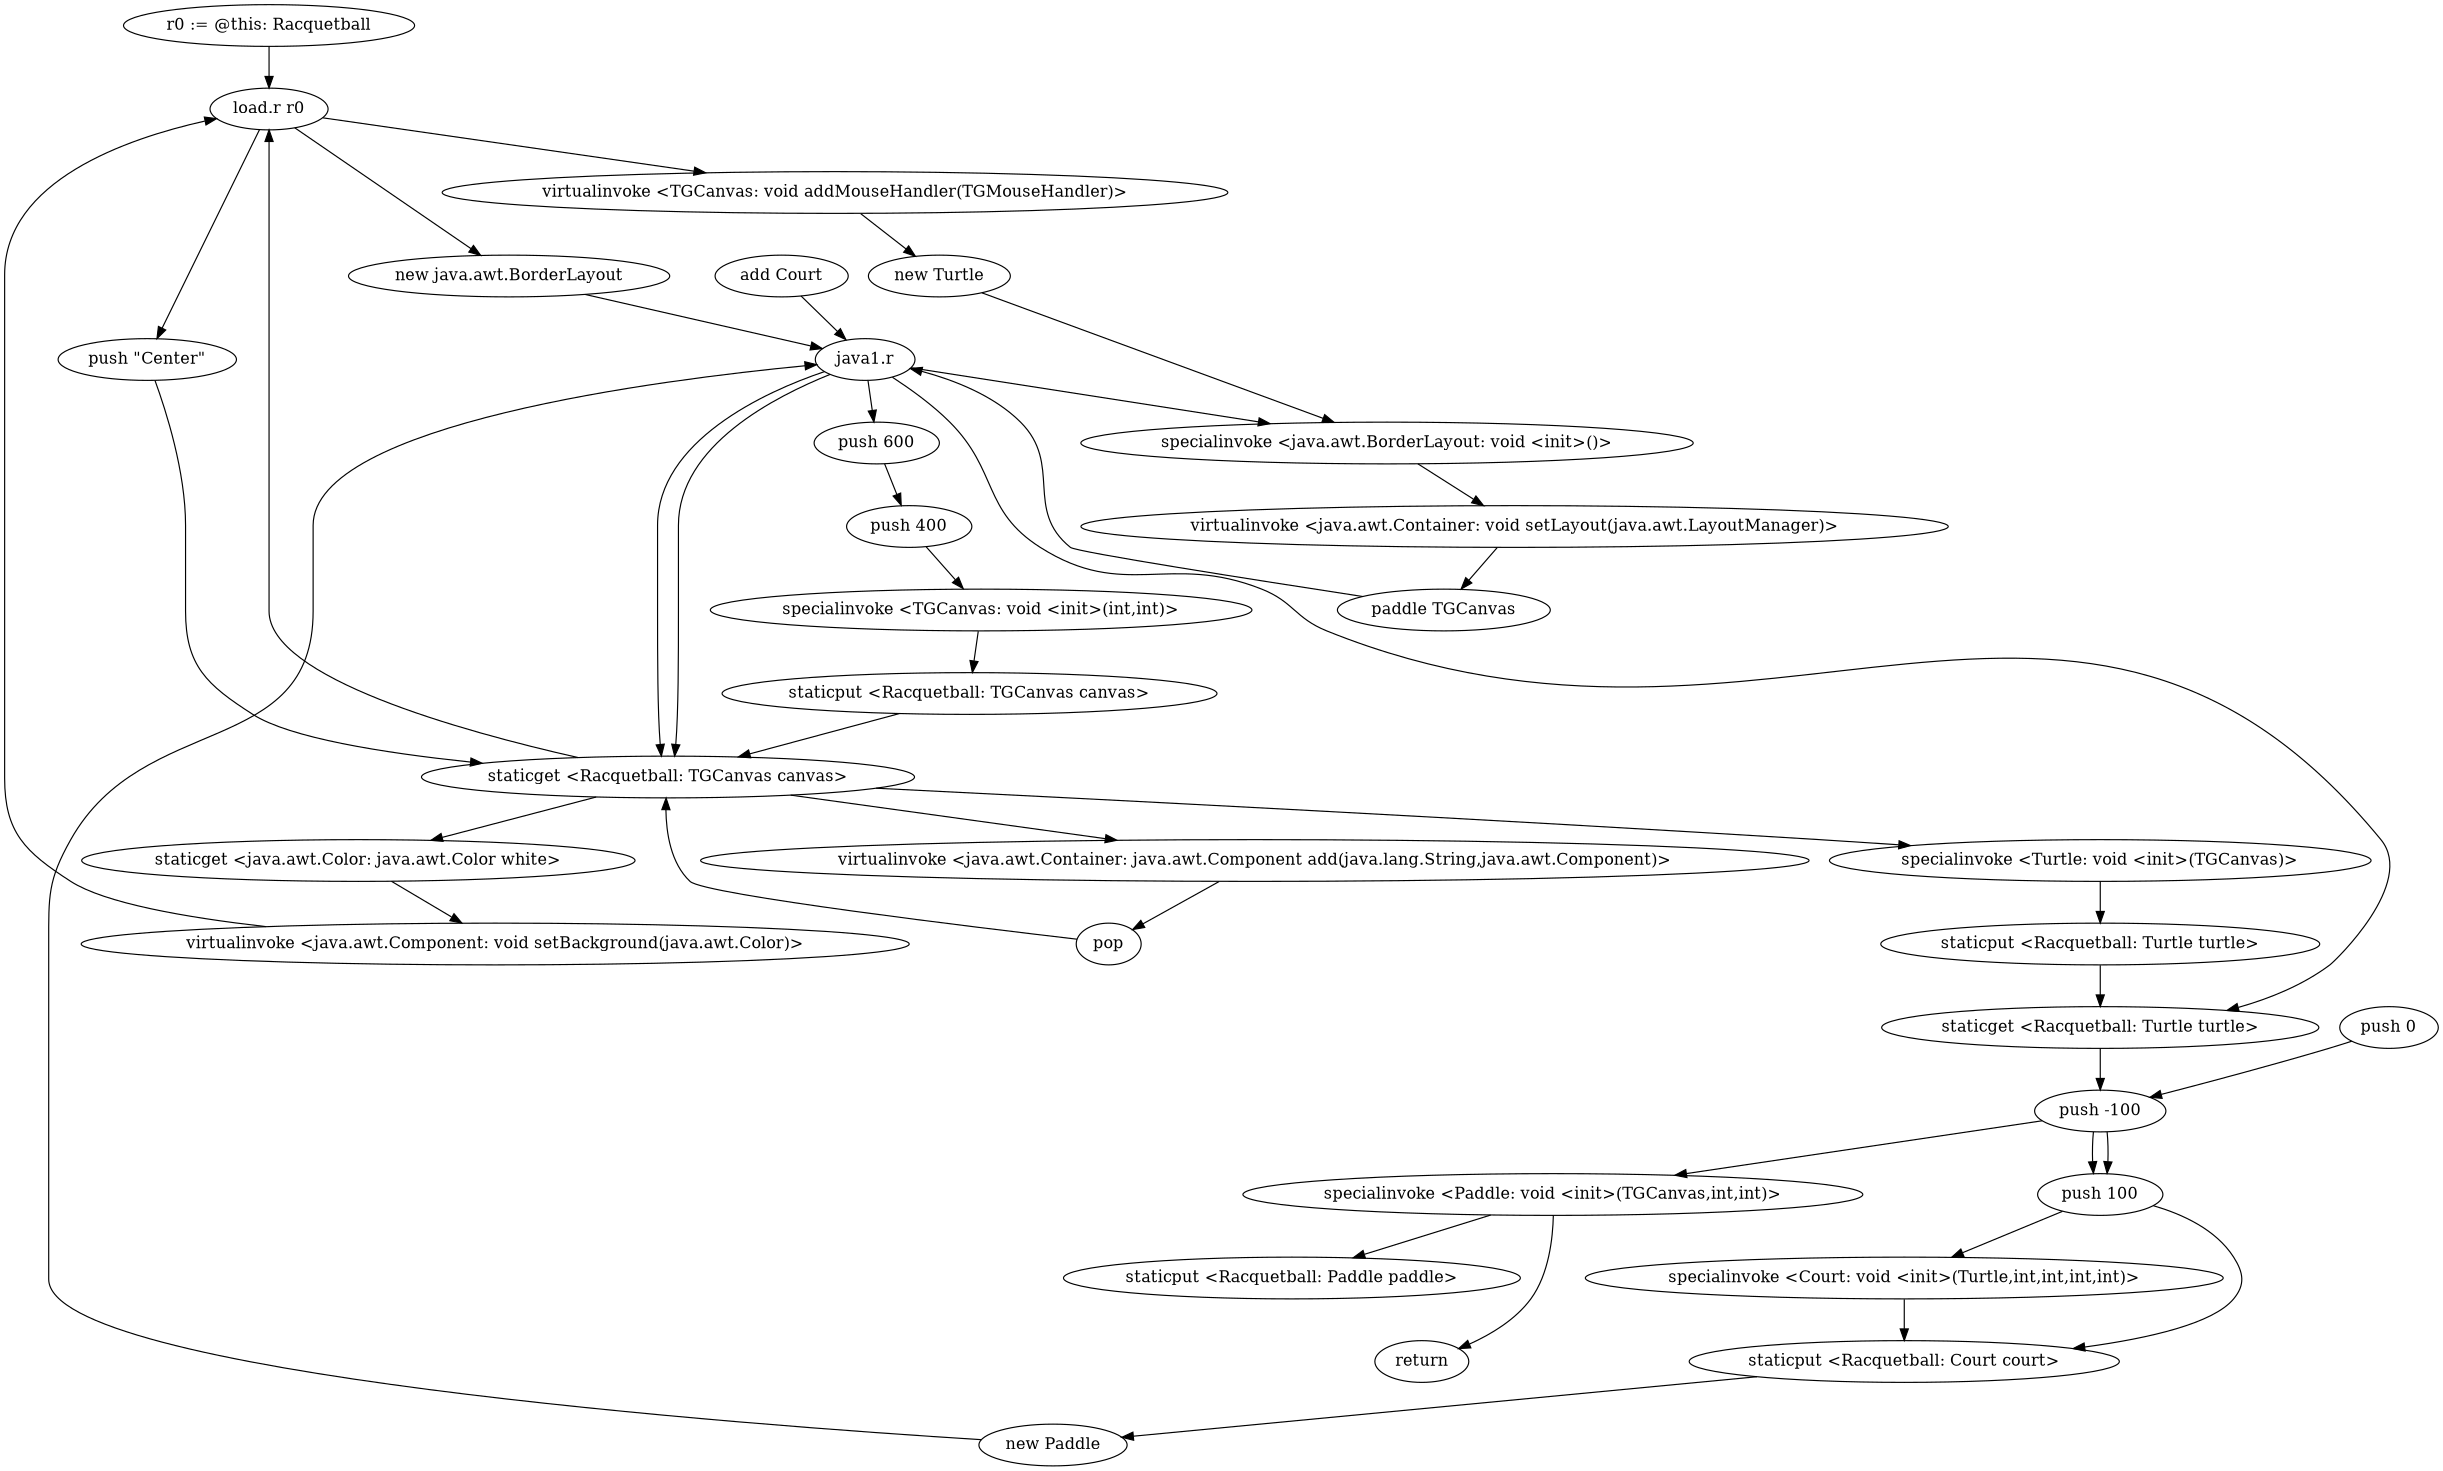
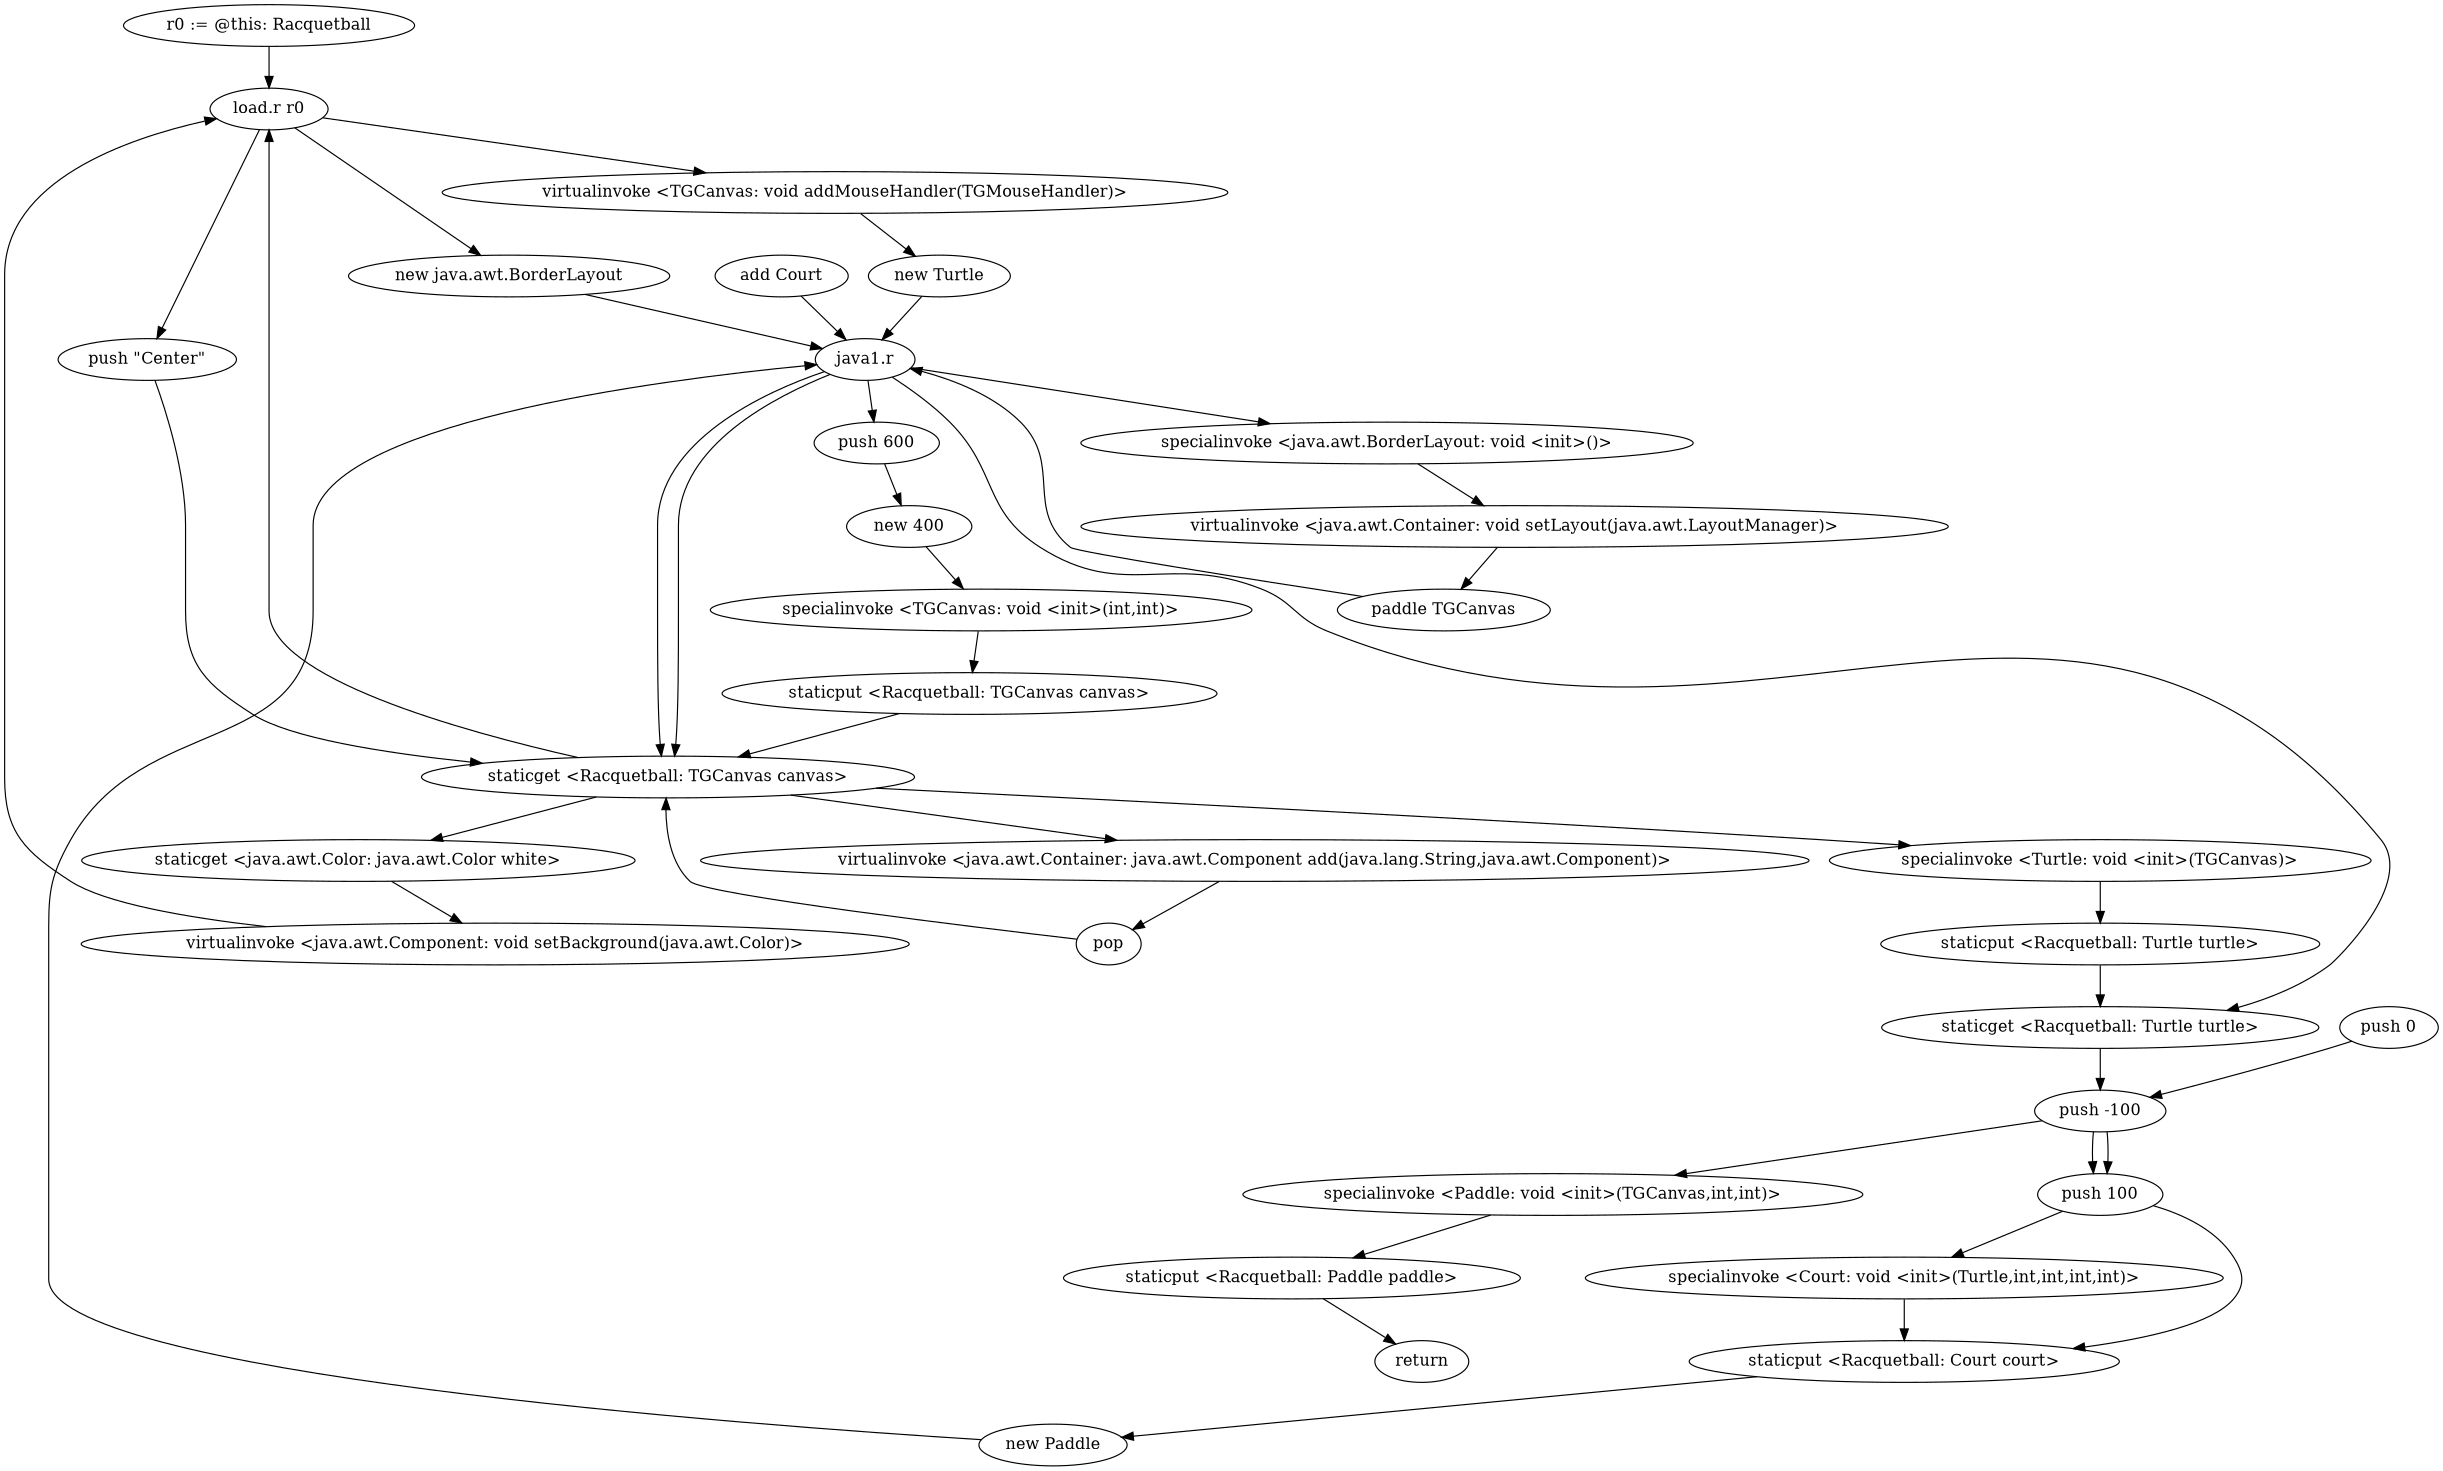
  digraph {
    "r0 := @this: Racquetball"
    "load.r r0"
    "new java.awt.BorderLayout"
    "push \"Center\""
    "virtualinvoke <TGCanvas: void addMouseHandler(TGMouseHandler)>"
    n6 [label="java1.r"]
    "staticget <Racquetball: TGCanvas canvas>"
    "new Turtle"
    "specialinvoke <java.awt.BorderLayout: void <init>()>"
    "push 600"
    "staticget <Racquetball: Turtle turtle>"
    "virtualinvoke <java.awt.Container: void setLayout(java.awt.LayoutManager)>"
-   "push 400"
+   "push 400" [label="new 400"]
    "staticget <java.awt.Color: java.awt.Color white>"
    "virtualinvoke <java.awt.Container: java.awt.Component add(java.lang.String,java.awt.Component)>"
    "specialinvoke <Turtle: void <init>(TGCanvas)>"
    "push -100"
    n18 [label="paddle TGCanvas"]
    "specialinvoke <TGCanvas: void <init>(int,int)>"
    "staticput <Racquetball: TGCanvas canvas>"
    "virtualinvoke <java.awt.Component: void setBackground(java.awt.Color)>"
    pop
    "staticput <Racquetball: Turtle turtle>"
    "push 0"
    "push 100"
    "specialinvoke <Paddle: void <init>(TGCanvas,int,int)>"
    n27 [label="add Court"]
    "specialinvoke <Court: void <init>(Turtle,int,int,int,int)>"
    "staticput <Racquetball: Court court>"
    "staticput <Racquetball: Paddle paddle>"
    "new Paddle"
    return
    "r0 := @this: Racquetball" -> "load.r r0"
    "load.r r0" -> "new java.awt.BorderLayout"
    "load.r r0" -> "push \"Center\""
    "load.r r0" -> "virtualinvoke <TGCanvas: void addMouseHandler(TGMouseHandler)>"
    "new java.awt.BorderLayout" -> n6
    "push \"Center\"" -> "staticget <Racquetball: TGCanvas canvas>"
    "virtualinvoke <TGCanvas: void addMouseHandler(TGMouseHandler)>" -> "new Turtle"
    n6 -> "staticget <Racquetball: TGCanvas canvas>"
    n6 -> "staticget <Racquetball: TGCanvas canvas>"
    n6 -> "specialinvoke <java.awt.BorderLayout: void <init>()>"
    n6 -> "push 600"
    n6 -> "staticget <Racquetball: Turtle turtle>"
    "staticget <Racquetball: TGCanvas canvas>" -> "load.r r0"
    "staticget <Racquetball: TGCanvas canvas>" -> "staticget <java.awt.Color: java.awt.Color white>"
    "staticget <Racquetball: TGCanvas canvas>" -> "virtualinvoke <java.awt.Container: java.awt.Component add(java.lang.String,java.awt.Component)>"
    "staticget <Racquetball: TGCanvas canvas>" -> "specialinvoke <Turtle: void <init>(TGCanvas)>"
-   "new Turtle" -> "specialinvoke <java.awt.BorderLayout: void <init>()>"
+   "new Turtle" -> n6
    "specialinvoke <java.awt.BorderLayout: void <init>()>" -> "virtualinvoke <java.awt.Container: void setLayout(java.awt.LayoutManager)>"
    "push 600" -> "push 400"
    "staticget <Racquetball: Turtle turtle>" -> "push -100"
    "virtualinvoke <java.awt.Container: void setLayout(java.awt.LayoutManager)>" -> n18
    "push 400" -> "specialinvoke <TGCanvas: void <init>(int,int)>"
    "staticget <java.awt.Color: java.awt.Color white>" -> "virtualinvoke <java.awt.Component: void setBackground(java.awt.Color)>"
    "virtualinvoke <java.awt.Container: java.awt.Component add(java.lang.String,java.awt.Component)>" -> pop
    "specialinvoke <Turtle: void <init>(TGCanvas)>" -> "staticput <Racquetball: Turtle turtle>"
    "push -100" -> "push 100"
    "push -100" -> "push 100"
    "push -100" -> "specialinvoke <Paddle: void <init>(TGCanvas,int,int)>"
    n18 -> n6
    "specialinvoke <TGCanvas: void <init>(int,int)>" -> "staticput <Racquetball: TGCanvas canvas>"
    "staticput <Racquetball: TGCanvas canvas>" -> "staticget <Racquetball: TGCanvas canvas>"
    "virtualinvoke <java.awt.Component: void setBackground(java.awt.Color)>" -> "load.r r0"
    pop -> "staticget <Racquetball: TGCanvas canvas>"
    "staticput <Racquetball: Turtle turtle>" -> "staticget <Racquetball: Turtle turtle>"
    "push 0" -> "push -100"
    "push 100" -> "specialinvoke <Court: void <init>(Turtle,int,int,int,int)>"
    "push 100" -> "staticput <Racquetball: Court court>"
    "specialinvoke <Paddle: void <init>(TGCanvas,int,int)>" -> "staticput <Racquetball: Paddle paddle>"
    n27 -> n6
    "specialinvoke <Court: void <init>(Turtle,int,int,int,int)>" -> "staticput <Racquetball: Court court>"
    "staticput <Racquetball: Court court>" -> "new Paddle"
-   "specialinvoke <Paddle: void <init>(TGCanvas,int,int)>" -> return
+   "staticput <Racquetball: Paddle paddle>" -> return
    "new Paddle" -> n6
  }
